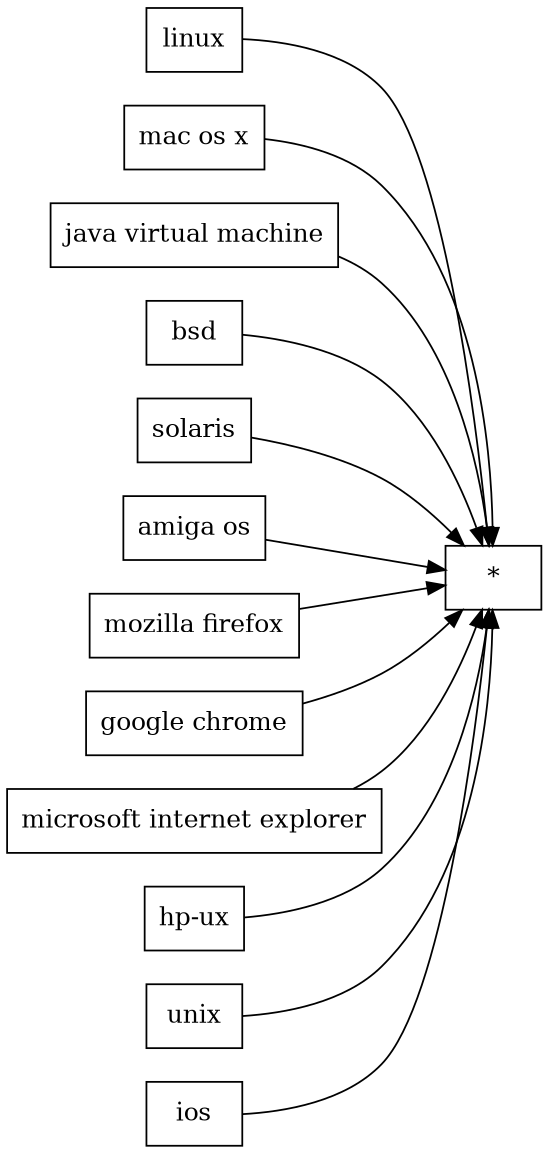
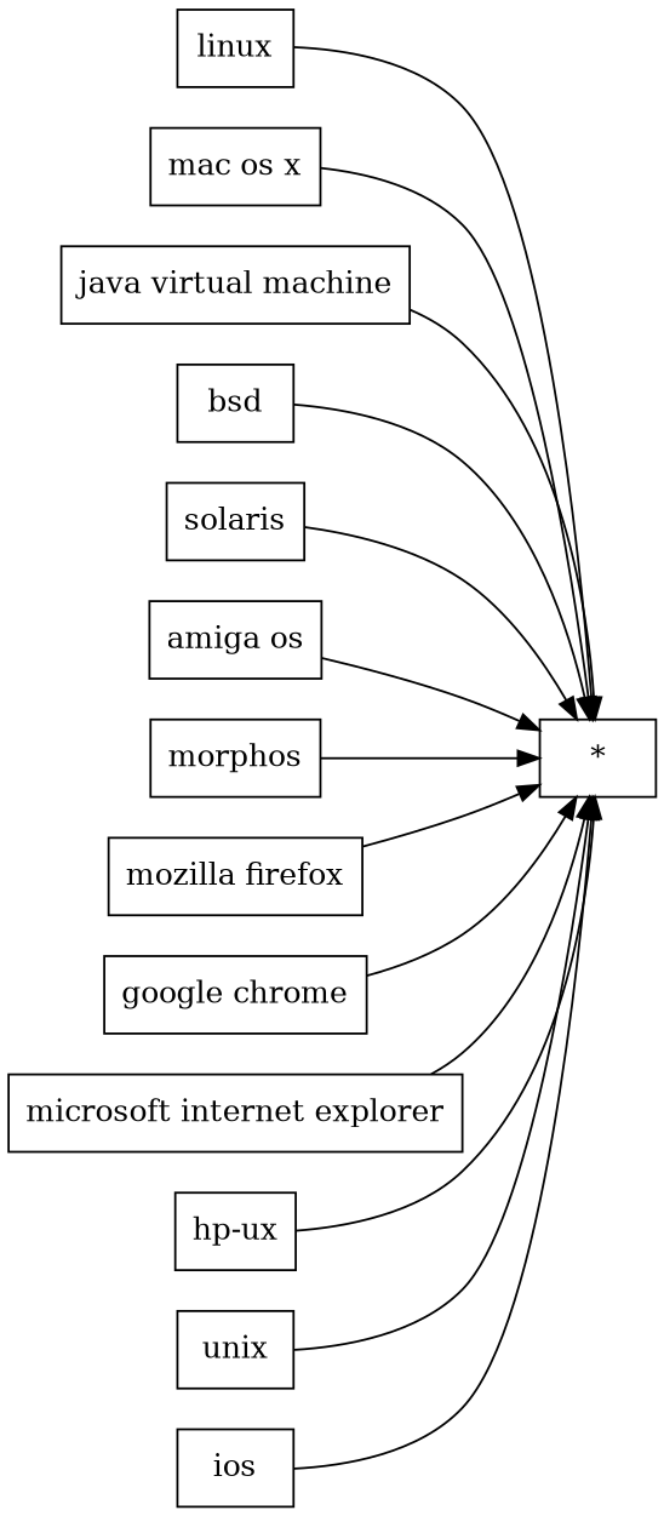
  digraph {
    rankdir=LR
    node [shape=record]
    n1 [label="{*}"]
    n2 [label="{linux}"]
    n3 [label="{mac os x}"]
    n4 [label="{java virtual machine}"]
    n5 [label="{bsd}"]
    n6 [label="{solaris}"]
    n7 [label="{amiga os}"]
+   n8 [label="{morphos}"]
    n9 [label="{mozilla firefox}"]
    n10 [label="{google chrome}"]
    n11 [label="{microsoft internet explorer}"]
    n12 [label="{hp-ux}"]
    n13 [label="{unix}"]
    n14 [label="{ios}"]
    subgraph sub_1 {
      n1
      n2
      n3
      n4
      n5
      n6
      n7
+     n8
      n9
      n10
      n11
      n12
      n13
      n14
    }
    n2 -> n1
    n3 -> n1
    n4 -> n1
    n5 -> n1
    n6 -> n1
    n7 -> n1
+   n8 -> n1
    n9 -> n1
    n10 -> n1
    n11 -> n1
    n12 -> n1
    n13 -> n1
    n14 -> n1
  }
